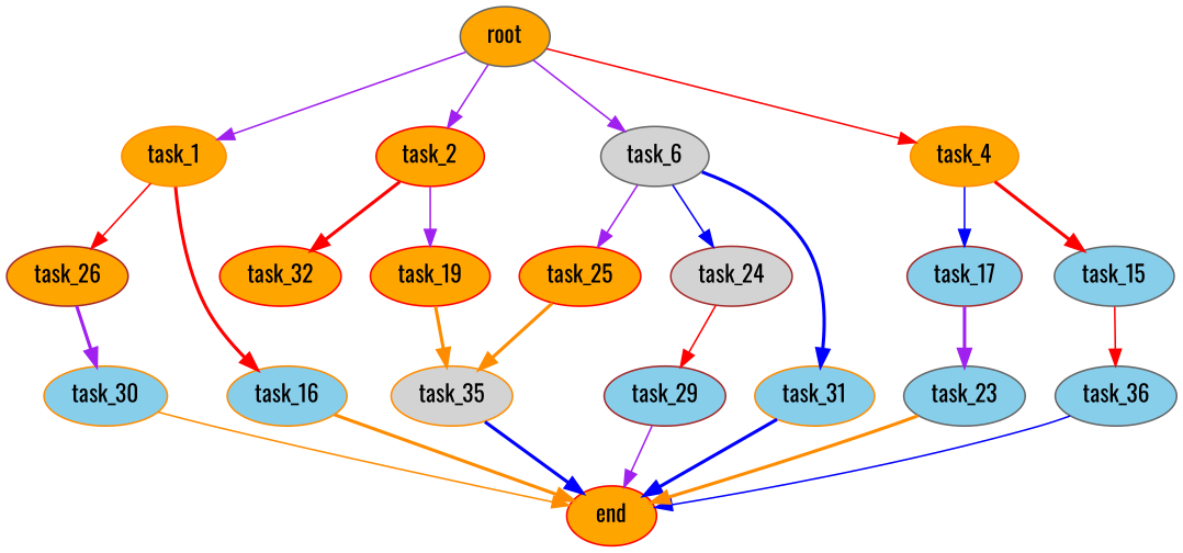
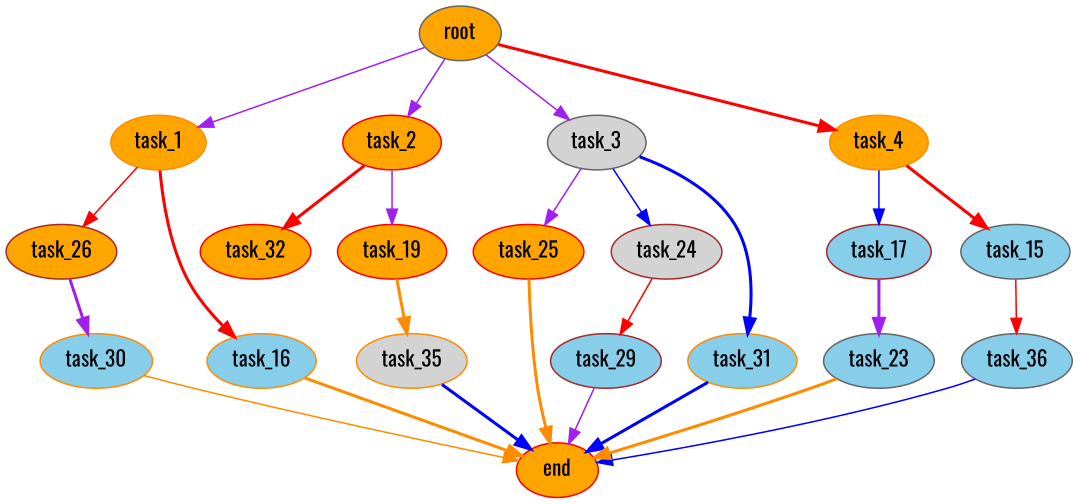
  digraph {
    fontname=Oswald
    node [color=darkorange fillcolor=orange fontname=Oswald style=filled]
    edge [color=purple fontname=Oswald style=bold]
    task_1
    root [color=gray40]
    task_2 [color=red]
-   task_3 [color=gray40 fillcolor=lightgrey label=task_6]
+   task_3 [color=gray40 fillcolor=lightgrey]
    task_4
    task_16 [fillcolor=skyblue]
    task_26 [color=brown]
    task_19 [color=red]
    task_32 [color=red]
    task_24 [color=brown fillcolor=lightgrey]
    task_25 [color=red]
    task_31 [fillcolor=skyblue]
    task_15 [color=gray40 fillcolor=skyblue]
    task_17 [color=brown fillcolor=skyblue]
    end [color=red]
    task_30 [fillcolor=skyblue]
    task_35 [fillcolor=lightgrey]
    task_29 [color=brown fillcolor=skyblue]
    task_36 [color=gray40 fillcolor=skyblue]
    task_23 [color=gray40 fillcolor=skyblue]
    task_1 -> task_16 [color=red]
    task_1 -> task_26 [color=red style=solid]
    root -> task_1 [style=solid]
    root -> task_2 [style=solid]
    root -> task_3 [style=solid]
-   root -> task_4 [color=red style=solid]
+   root -> task_4 [color=red]
    task_2 -> task_19 [style=solid]
    task_2 -> task_32 [color=red]
    task_3 -> task_24 [color=blue style=solid]
    task_3 -> task_25 [style=solid]
    task_3 -> task_31 [color=blue]
    task_4 -> task_15 [color=red]
    task_4 -> task_17 [color=blue style=solid]
    task_16 -> end [color=darkorange]
    task_26 -> task_30
    task_19 -> task_35 [color=darkorange]
    task_24 -> task_29 [color=red style=solid]
-   task_25 -> task_35 [color=darkorange]
+   task_25 -> end [color=darkorange]
    task_31 -> end [color=blue]
    task_15 -> task_36 [color=red style=solid]
    task_17 -> task_23
    task_30 -> end [color=darkorange style=solid]
    task_35 -> end [color=blue]
    task_29 -> end [style=solid]
    task_36 -> end [color=blue style=solid]
    task_23 -> end [color=darkorange]
  }
